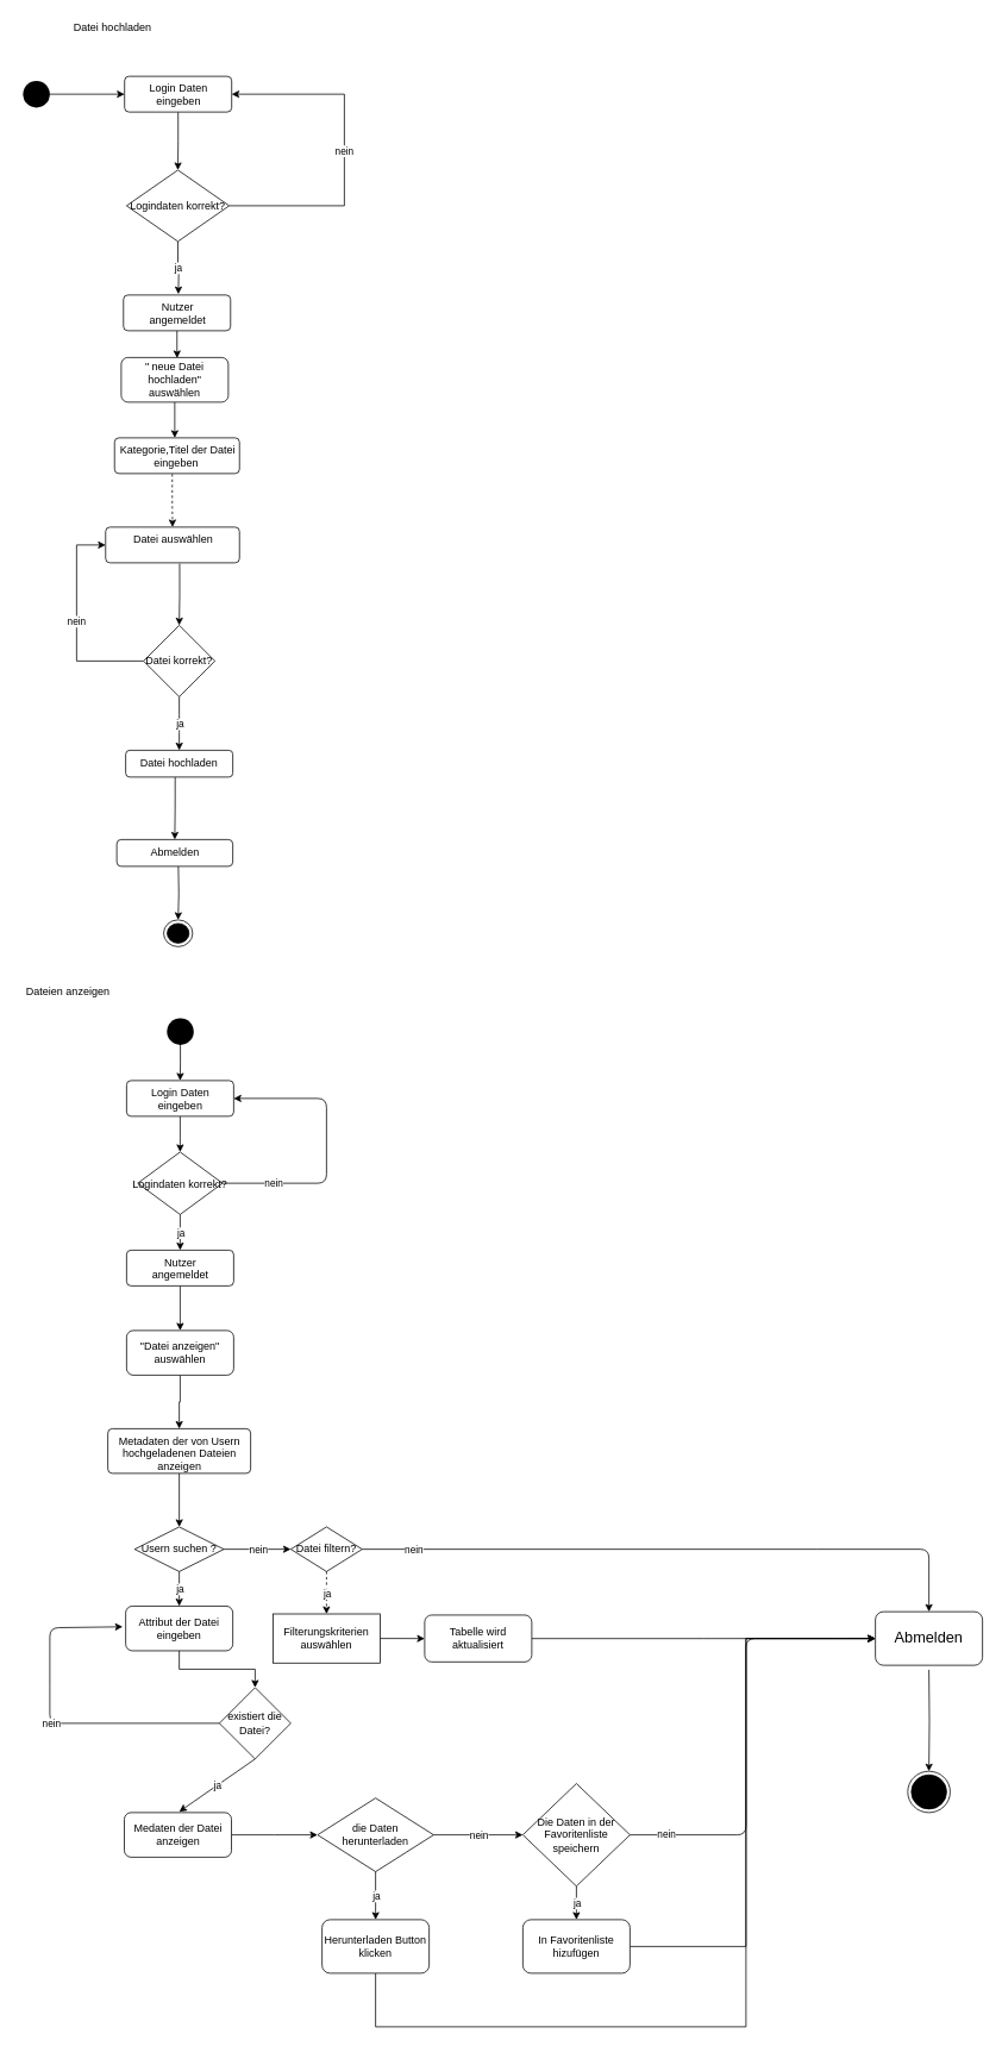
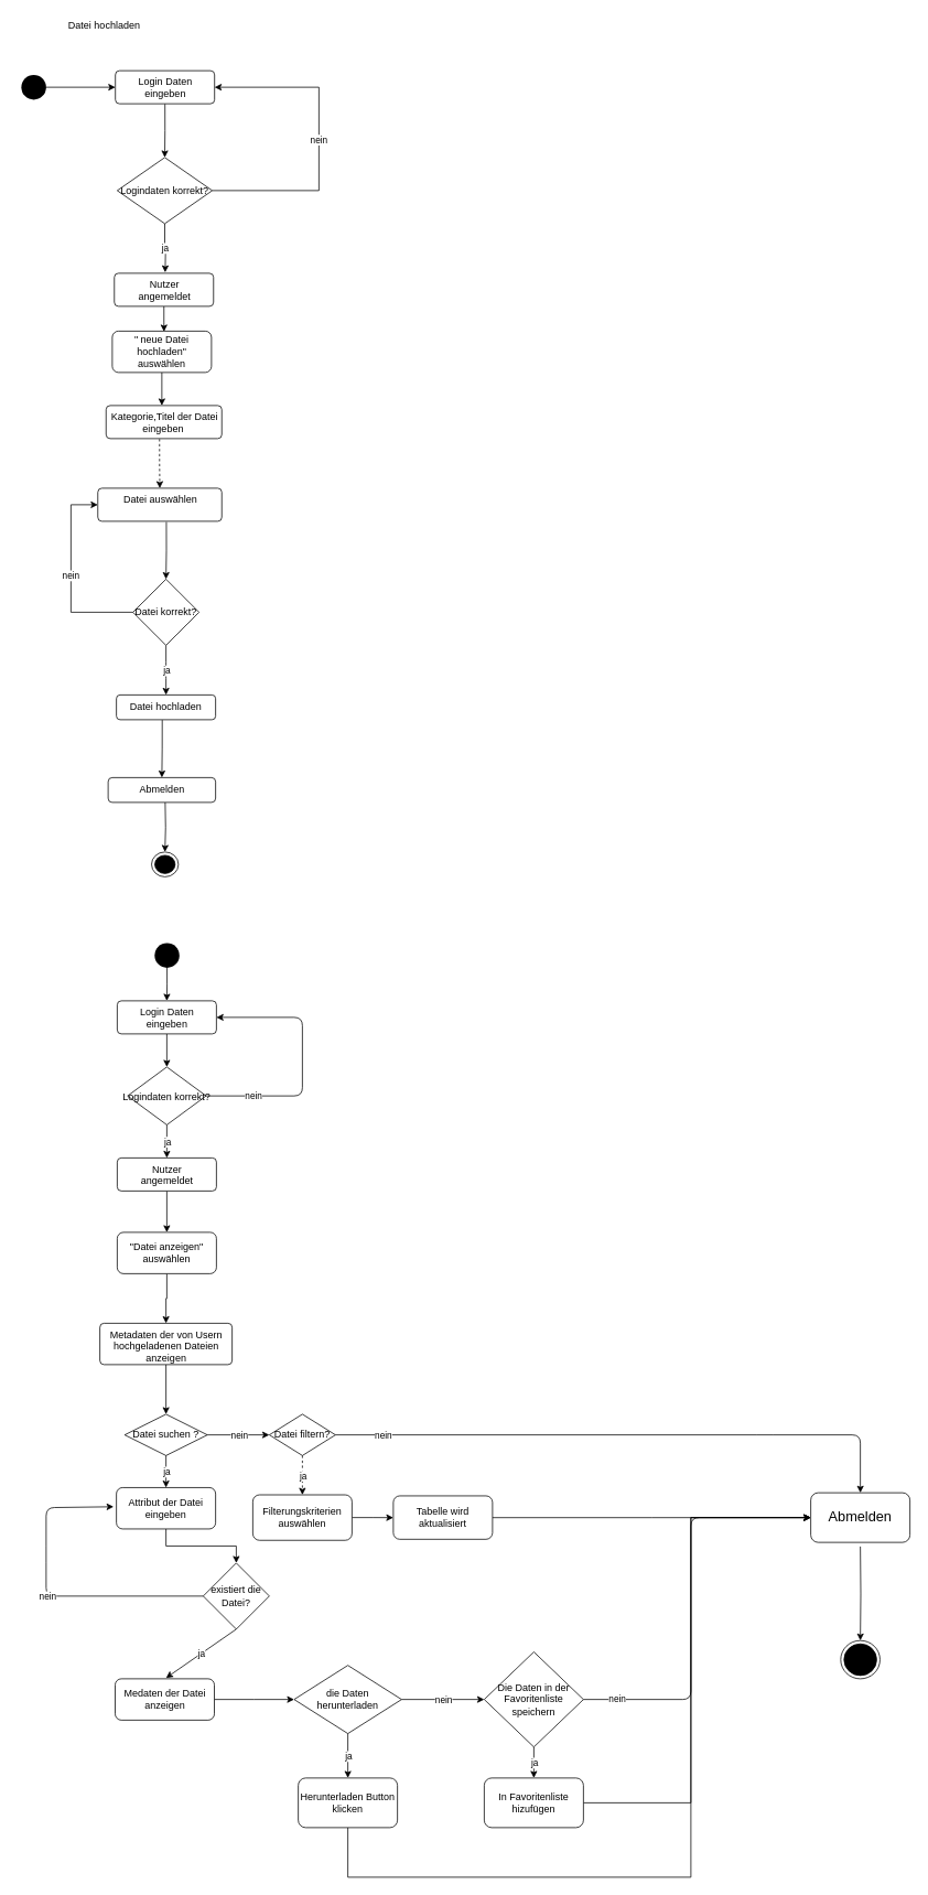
  <mxCell id="0" />
  <mxCell id="1" parent="0" />
  <mxCell id="2" value="" style="edgeStyle=orthogonalEdgeStyle;rounded=0;orthogonalLoop=1;jettySize=auto;html=1;" parent="1" source="3" target="5" edge="1"><mxGeometry relative="1" as="geometry" /></mxCell>
  <mxCell id="3" value="" style="ellipse;fillColor=#000000;strokeColor=none;" parent="1" vertex="1"><mxGeometry x="25" y="90" width="30" height="30" as="geometry" /></mxCell>
  <mxCell id="4" value="" style="edgeStyle=orthogonalEdgeStyle;rounded=0;orthogonalLoop=1;jettySize=auto;html=1;entryX=0.5;entryY=0;entryDx=0;entryDy=0;exitX=0.5;exitY=1;exitDx=0;exitDy=0;" parent="1" source="5" target="8" edge="1"><mxGeometry relative="1" as="geometry"><mxPoint x="245" y="160" as="targetPoint" /></mxGeometry></mxCell>
  <mxCell id="5" value="Login Daten &lt;br&gt;eingeben" style="html=1;align=center;verticalAlign=top;rounded=1;absoluteArcSize=1;arcSize=10;dashed=0;" parent="1" vertex="1"><mxGeometry x="138.75" y="85" width="120" height="40" as="geometry" /></mxCell>
  <mxCell id="6" value="ja" style="edgeStyle=orthogonalEdgeStyle;rounded=0;orthogonalLoop=1;jettySize=auto;html=1;" parent="1" source="8" edge="1"><mxGeometry relative="1" as="geometry"><mxPoint x="199" y="329" as="targetPoint" /></mxGeometry></mxCell>
  <mxCell id="7" value="nein" style="edgeStyle=orthogonalEdgeStyle;rounded=0;orthogonalLoop=1;jettySize=auto;html=1;entryX=1;entryY=0.5;entryDx=0;entryDy=0;exitX=1;exitY=0.5;exitDx=0;exitDy=0;" parent="1" source="8" target="5" edge="1"><mxGeometry relative="1" as="geometry"><mxPoint x="385" y="100" as="targetPoint" /><Array as="points"><mxPoint x="385" y="230" /><mxPoint x="385" y="105" /></Array></mxGeometry></mxCell>
  <mxCell id="8" value="Logindaten korrekt?" style="rhombus;" parent="1" vertex="1"><mxGeometry x="141" y="190" width="115" height="80" as="geometry" /></mxCell>
  <mxCell id="9" value="" style="edgeStyle=orthogonalEdgeStyle;rounded=0;orthogonalLoop=1;jettySize=auto;html=1;entryX=0.522;entryY=0.013;entryDx=0;entryDy=0;entryPerimeter=0;" parent="1" source="10" target="30" edge="1"><mxGeometry relative="1" as="geometry" /></mxCell>
  <mxCell id="10" value="Nutzer &lt;br&gt;angemeldet" style="html=1;align=center;verticalAlign=top;rounded=1;absoluteArcSize=1;arcSize=10;dashed=0;" parent="1" vertex="1"><mxGeometry x="137.5" y="330" width="120" height="40" as="geometry" /></mxCell>
  <mxCell id="11" value="" style="edgeStyle=orthogonalEdgeStyle;rounded=0;orthogonalLoop=1;jettySize=auto;html=1;entryX=0.5;entryY=0;entryDx=0;entryDy=0;exitX=0.462;exitY=1.012;exitDx=0;exitDy=0;exitPerimeter=0;dashed=1;" parent="1" source="12" target="14" edge="1"><mxGeometry relative="1" as="geometry"><mxPoint x="205" y="690" as="targetPoint" /></mxGeometry></mxCell>
  <mxCell id="12" value="Kategorie,Titel der Datei&lt;br&gt;eingeben&amp;nbsp;" style="html=1;align=center;verticalAlign=top;rounded=1;absoluteArcSize=1;arcSize=10;dashed=0;" parent="1" vertex="1"><mxGeometry x="127.5" y="490" width="140" height="40" as="geometry" /></mxCell>
  <mxCell id="13" value="" style="edgeStyle=orthogonalEdgeStyle;rounded=0;orthogonalLoop=1;jettySize=auto;html=1;exitX=0.553;exitY=1.022;exitDx=0;exitDy=0;exitPerimeter=0;" parent="1" source="14" target="16" edge="1"><mxGeometry relative="1" as="geometry" /></mxCell>
  <mxCell id="14" value="Datei auswählen" style="html=1;align=center;verticalAlign=top;rounded=1;absoluteArcSize=1;arcSize=10;dashed=0;" parent="1" vertex="1"><mxGeometry x="117.5" y="590" width="150" height="40" as="geometry" /></mxCell>
  <mxCell id="15" value="nein" style="edgeStyle=orthogonalEdgeStyle;rounded=0;orthogonalLoop=1;jettySize=auto;html=1;exitX=0;exitY=0.5;exitDx=0;exitDy=0;entryX=0;entryY=0.5;entryDx=0;entryDy=0;" parent="1" source="16" target="14" edge="1"><mxGeometry relative="1" as="geometry"><Array as="points"><mxPoint x="85" y="740" /><mxPoint x="85" y="610" /></Array></mxGeometry></mxCell>
  <mxCell id="16" value="Datei korrekt?" style="rhombus;whiteSpace=wrap;html=1;" parent="1" vertex="1"><mxGeometry x="160" y="700" width="80" height="80" as="geometry" /></mxCell>
  <mxCell id="17" value="" style="edgeStyle=orthogonalEdgeStyle;rounded=0;orthogonalLoop=1;jettySize=auto;html=1;exitX=0.462;exitY=1.011;exitDx=0;exitDy=0;exitPerimeter=0;" parent="1" source="18" target="20" edge="1"><mxGeometry relative="1" as="geometry" /></mxCell>
  <mxCell id="18" value="Datei hochladen" style="rounded=1;whiteSpace=wrap;html=1;" parent="1" vertex="1"><mxGeometry x="140" y="840" width="120" height="30" as="geometry" /></mxCell>
  <mxCell id="19" value="" style="edgeStyle=orthogonalEdgeStyle;rounded=0;orthogonalLoop=1;jettySize=auto;html=1;" parent="1" target="21" edge="1"><mxGeometry relative="1" as="geometry"><mxPoint x="199" y="970" as="sourcePoint" /></mxGeometry></mxCell>
  <mxCell id="20" value="Abmelden" style="html=1;align=center;verticalAlign=top;rounded=1;absoluteArcSize=1;arcSize=10;dashed=0;" parent="1" vertex="1"><mxGeometry x="130" y="940" width="130" height="30" as="geometry" /></mxCell>
  <mxCell id="21" value="" style="ellipse;html=1;shape=endState;fillColor=#000000;strokeColor=#000000;" parent="1" vertex="1"><mxGeometry x="182.5" y="1030" width="32.5" height="30" as="geometry" /></mxCell>
  <mxCell id="22" value="" style="endArrow=classic;html=1;exitX=0.5;exitY=1;exitDx=0;exitDy=0;entryX=0.5;entryY=0;entryDx=0;entryDy=0;" parent="1" source="16" target="18" edge="1"><mxGeometry relative="1" as="geometry"><mxPoint x="295" y="920" as="sourcePoint" /><mxPoint x="395" y="920" as="targetPoint" /><Array as="points"><mxPoint x="200" y="810" /></Array></mxGeometry></mxCell>
  <mxCell id="23" value="ja" style="edgeLabel;resizable=0;html=1;align=center;verticalAlign=middle;" parent="22" connectable="0" vertex="1"><mxGeometry relative="1" as="geometry" /></mxCell>
  <mxCell id="24" value="" style="edgeStyle=orthogonalEdgeStyle;rounded=0;orthogonalLoop=1;jettySize=auto;html=1;" parent="1" source="25" target="27" edge="1"><mxGeometry relative="1" as="geometry" /></mxCell>
  <mxCell id="25" value="" style="ellipse;fillColor=#000000;strokeColor=none;" parent="1" vertex="1"><mxGeometry x="186.25" y="1140" width="30" height="30" as="geometry" /></mxCell>
  <mxCell id="26" value="" style="edgeStyle=orthogonalEdgeStyle;rounded=0;orthogonalLoop=1;jettySize=auto;html=1;" parent="1" source="27" target="28" edge="1"><mxGeometry relative="1" as="geometry" /></mxCell>
  <mxCell id="27" value="Login Daten &lt;br&gt;eingeben" style="html=1;align=center;verticalAlign=top;rounded=1;absoluteArcSize=1;arcSize=10;dashed=0;" parent="1" vertex="1"><mxGeometry x="141" y="1210" width="120" height="40" as="geometry" /></mxCell>
  <mxCell id="28" value="Logindaten korrekt?" style="rhombus;" parent="1" vertex="1"><mxGeometry x="153.5" y="1290" width="95" height="70" as="geometry" /></mxCell>
  <mxCell id="29" value="" style="edgeStyle=orthogonalEdgeStyle;rounded=0;orthogonalLoop=1;jettySize=auto;html=1;entryX=0.482;entryY=0;entryDx=0;entryDy=0;entryPerimeter=0;" parent="1" source="30" target="12" edge="1"><mxGeometry relative="1" as="geometry"><mxPoint x="198" y="490" as="targetPoint" /></mxGeometry></mxCell>
  <mxCell id="30" value="&quot; neue Datei hochladen&quot;&lt;br&gt;auswählen" style="rounded=1;whiteSpace=wrap;html=1;" parent="1" vertex="1"><mxGeometry x="135" y="400" width="120" height="50" as="geometry" /></mxCell>
  <mxCell id="31" value="" style="edgeStyle=orthogonalEdgeStyle;rounded=0;orthogonalLoop=1;jettySize=auto;html=1;" parent="1" source="32" target="34" edge="1"><mxGeometry relative="1" as="geometry" /></mxCell>
  <mxCell id="32" value="Nutzer &lt;br&gt;angemeldet" style="html=1;align=center;verticalAlign=top;rounded=1;absoluteArcSize=1;arcSize=10;dashed=0;" parent="1" vertex="1"><mxGeometry x="141" y="1400" width="120" height="40" as="geometry" /></mxCell>
  <mxCell id="33" value="" style="edgeStyle=orthogonalEdgeStyle;rounded=0;orthogonalLoop=1;jettySize=auto;html=1;" parent="1" source="34" target="36" edge="1"><mxGeometry relative="1" as="geometry" /></mxCell>
  <mxCell id="34" value="&quot;Datei anzeigen&quot;&lt;br&gt;auswählen" style="rounded=1;whiteSpace=wrap;html=1;" parent="1" vertex="1"><mxGeometry x="141" y="1490" width="120" height="50" as="geometry" /></mxCell>
  <mxCell id="35" value="" style="edgeStyle=orthogonalEdgeStyle;rounded=0;orthogonalLoop=1;jettySize=auto;html=1;" parent="1" source="36" target="41" edge="1"><mxGeometry relative="1" as="geometry" /></mxCell>
  <mxCell id="36" value="Metadaten der von Usern&lt;br&gt;hochgeladenen Dateien&lt;br&gt;anzeigen" style="html=1;align=center;verticalAlign=top;rounded=1;absoluteArcSize=1;arcSize=10;dashed=0;" parent="1" vertex="1"><mxGeometry x="120" y="1600" width="160" height="50" as="geometry" /></mxCell>
  <mxCell id="37" value="" style="endArrow=classic;html=1;exitX=0.5;exitY=1;exitDx=0;exitDy=0;entryX=0.5;entryY=0;entryDx=0;entryDy=0;" parent="1" source="28" target="32" edge="1"><mxGeometry relative="1" as="geometry"><mxPoint x="315" y="1450" as="sourcePoint" /><mxPoint x="475" y="1450" as="targetPoint" /></mxGeometry></mxCell>
  <mxCell id="38" value="ja" style="edgeLabel;resizable=0;html=1;align=center;verticalAlign=middle;" parent="37" connectable="0" vertex="1"><mxGeometry relative="1" as="geometry" /></mxCell>
  <mxCell id="39" value="" style="endArrow=classic;html=1;entryX=1;entryY=0.5;entryDx=0;entryDy=0;exitX=1;exitY=0.5;exitDx=0;exitDy=0;" parent="1" target="27" edge="1" source="28"><mxGeometry relative="1" as="geometry"><mxPoint x="265" y="1410" as="sourcePoint" /><mxPoint x="375" y="1230" as="targetPoint" /><Array as="points"><mxPoint x="365" y="1325" /><mxPoint x="365" y="1230" /></Array></mxGeometry></mxCell>
  <mxCell id="40" value="nein" style="edgeLabel;resizable=0;html=1;align=center;verticalAlign=middle;" parent="39" connectable="0" vertex="1"><mxGeometry relative="1" as="geometry"><mxPoint x="-60" y="41.12" as="offset" /></mxGeometry></mxCell>
- <mxCell id="41" value="Usern suchen ?" style="rhombus;whiteSpace=wrap;html=1;" parent="1" vertex="1"><mxGeometry x="150" y="1710" width="100" height="50" as="geometry" /></mxCell>
+ <mxCell id="41" value="Datei suchen ?" style="rhombus;whiteSpace=wrap;html=1;" parent="1" vertex="1"><mxGeometry x="150" y="1710" width="100" height="50" as="geometry" /></mxCell>
  <mxCell id="42" value="" style="edgeStyle=orthogonalEdgeStyle;rounded=0;orthogonalLoop=1;jettySize=auto;html=1;" parent="1" source="43" target="44" edge="1"><mxGeometry relative="1" as="geometry" /></mxCell>
  <mxCell id="43" value="Attribut der Datei eingeben" style="rounded=1;whiteSpace=wrap;html=1;" parent="1" vertex="1"><mxGeometry x="140" y="1798.75" width="120" height="50" as="geometry" /></mxCell>
  <mxCell id="44" value="existiert die Datei?" style="rhombus;whiteSpace=wrap;html=1;" parent="1" vertex="1"><mxGeometry x="245" y="1890" width="80" height="80" as="geometry" /></mxCell>
  <mxCell id="45" value="" style="endArrow=classic;html=1;exitX=0.5;exitY=1;exitDx=0;exitDy=0;entryX=0.5;entryY=0;entryDx=0;entryDy=0;" parent="1" source="41" target="43" edge="1"><mxGeometry relative="1" as="geometry"><mxPoint x="315" y="1840" as="sourcePoint" /><mxPoint x="206" y="1798" as="targetPoint" /></mxGeometry></mxCell>
  <mxCell id="46" value="ja" style="edgeLabel;resizable=0;html=1;align=center;verticalAlign=middle;" parent="45" connectable="0" vertex="1"><mxGeometry relative="1" as="geometry" /></mxCell>
  <mxCell id="47" value="" style="endArrow=classic;html=1;exitX=0.5;exitY=1;exitDx=0;exitDy=0;" parent="1" source="44" edge="1"><mxGeometry relative="1" as="geometry"><mxPoint x="315" y="2040" as="sourcePoint" /><mxPoint x="200" y="2029" as="targetPoint" /><Array as="points" /></mxGeometry></mxCell>
  <mxCell id="48" value="ja" style="edgeLabel;resizable=0;html=1;align=center;verticalAlign=middle;" parent="47" connectable="0" vertex="1"><mxGeometry relative="1" as="geometry" /></mxCell>
  <mxCell id="49" style="edgeStyle=orthogonalEdgeStyle;rounded=0;orthogonalLoop=1;jettySize=auto;html=1;" parent="1" source="50" edge="1"><mxGeometry relative="1" as="geometry"><mxPoint x="355" y="2055" as="targetPoint" /></mxGeometry></mxCell>
  <mxCell id="50" value="Medaten der Datei anzeigen" style="rounded=1;whiteSpace=wrap;html=1;" parent="1" vertex="1"><mxGeometry x="138.5" y="2030" width="120" height="50" as="geometry" /></mxCell>
  <mxCell id="51" value="" style="endArrow=classic;html=1;exitX=0;exitY=0.5;exitDx=0;exitDy=0;entryX=-0.028;entryY=0.463;entryDx=0;entryDy=0;entryPerimeter=0;" parent="1" source="44" target="43" edge="1"><mxGeometry relative="1" as="geometry"><mxPoint x="345" y="2030" as="sourcePoint" /><mxPoint x="255" y="1820" as="targetPoint" /><Array as="points"><mxPoint x="55" y="1930" /><mxPoint x="55" y="1880" /><mxPoint x="55" y="1823" /></Array></mxGeometry></mxCell>
  <mxCell id="52" value="nein" style="edgeLabel;resizable=0;html=1;align=center;verticalAlign=middle;" parent="51" connectable="0" vertex="1"><mxGeometry relative="1" as="geometry" /></mxCell>
  <mxCell id="53" value="" style="endArrow=classic;html=1;exitX=1;exitY=0.5;exitDx=0;exitDy=0;entryX=0;entryY=0.5;entryDx=0;entryDy=0;" parent="1" source="41" target="55" edge="1"><mxGeometry relative="1" as="geometry"><mxPoint x="345" y="1730" as="sourcePoint" /><mxPoint x="305" y="1735" as="targetPoint" /></mxGeometry></mxCell>
  <mxCell id="54" value="nein" style="edgeLabel;resizable=0;html=1;align=center;verticalAlign=middle;" parent="53" connectable="0" vertex="1"><mxGeometry relative="1" as="geometry" /></mxCell>
  <mxCell id="55" value="Datei filtern?" style="rhombus;whiteSpace=wrap;html=1;" parent="1" vertex="1"><mxGeometry x="325" y="1710" width="80" height="50" as="geometry" /></mxCell>
  <mxCell id="56" value="" style="edgeStyle=orthogonalEdgeStyle;rounded=0;orthogonalLoop=1;jettySize=auto;html=1;" parent="1" source="57" target="61" edge="1"><mxGeometry relative="1" as="geometry" /></mxCell>
- <mxCell id="57" value="Filterungskriterien auswählen" style="whiteSpace=wrap;html=1;rounded=0;" parent="1" vertex="1"><mxGeometry x="305" y="1807.5" width="120" height="55" as="geometry" /></mxCell>
+ <mxCell id="57" value="Filterungskriterien auswählen" style="rounded=1;whiteSpace=wrap;html=1;" parent="1" vertex="1"><mxGeometry x="305" y="1807.5" width="120" height="55" as="geometry" /></mxCell>
  <mxCell id="58" value="j" style="endArrow=classic;html=1;exitX=0.5;exitY=1;exitDx=0;exitDy=0;entryX=0.5;entryY=0;entryDx=0;entryDy=0;dashed=1;" parent="1" source="55" target="57" edge="1"><mxGeometry relative="1" as="geometry"><mxPoint x="345" y="1820" as="sourcePoint" /><mxPoint x="445" y="1820" as="targetPoint" /></mxGeometry></mxCell>
  <mxCell id="59" value="ja" style="edgeLabel;resizable=0;html=1;align=center;verticalAlign=middle;" parent="58" connectable="0" vertex="1"><mxGeometry relative="1" as="geometry" /></mxCell>
  <mxCell id="60" value="" style="edgeStyle=orthogonalEdgeStyle;rounded=0;orthogonalLoop=1;jettySize=auto;html=1;" parent="1" source="61" target="82" edge="1"><mxGeometry relative="1" as="geometry"><mxPoint x="945" y="1835" as="targetPoint" /></mxGeometry></mxCell>
  <mxCell id="61" value="Tabelle wird aktualisiert" style="rounded=1;whiteSpace=wrap;html=1;" parent="1" vertex="1"><mxGeometry x="475" y="1808.75" width="120" height="52.5" as="geometry" /></mxCell>
  <mxCell id="62" value="" style="edgeStyle=orthogonalEdgeStyle;rounded=0;orthogonalLoop=1;jettySize=auto;html=1;" parent="1" target="63" edge="1"><mxGeometry relative="1" as="geometry"><mxPoint x="1040" y="1870" as="sourcePoint" /></mxGeometry></mxCell>
  <mxCell id="63" value="" style="ellipse;html=1;shape=endState;fillColor=#000000;strokeColor=#000000;" parent="1" vertex="1"><mxGeometry x="1016.25" y="1983.75" width="47.5" height="46.25" as="geometry" /></mxCell>
  <mxCell id="64" value="" style="endArrow=classic;html=1;exitX=1;exitY=0.5;exitDx=0;exitDy=0;entryX=0.5;entryY=0;entryDx=0;entryDy=0;" parent="1" source="55" target="82" edge="1"><mxGeometry relative="1" as="geometry"><mxPoint x="345" y="1820" as="sourcePoint" /><mxPoint x="1035" y="1801" as="targetPoint" /><Array as="points"><mxPoint x="925" y="1735" /><mxPoint x="1040" y="1735" /></Array></mxGeometry></mxCell>
  <mxCell id="65" value="nein" style="edgeLabel;resizable=0;html=1;align=center;verticalAlign=middle;" parent="64" connectable="0" vertex="1"><mxGeometry relative="1" as="geometry"><mxPoint x="-295.83" as="offset" /></mxGeometry></mxCell>
  <mxCell id="66" value="Datei hochladen" style="text;html=1;align=center;verticalAlign=middle;resizable=0;points=[];autosize=1;" parent="1" vertex="1"><mxGeometry x="75" y="20" width="100" height="20" as="geometry" /></mxCell>
- <mxCell id="67" value="Dateien anzeigen" style="text;html=1;align=center;verticalAlign=middle;resizable=0;points=[];autosize=1;" parent="1" vertex="1"><mxGeometry x="20" y="1100" width="110" height="20" as="geometry" /></mxCell>
  <mxCell id="68" value="die Daten herunterladen" style="rhombus;whiteSpace=wrap;html=1;" parent="1" vertex="1"><mxGeometry x="355" y="2013.75" width="130" height="82.5" as="geometry" /></mxCell>
  <mxCell id="69" value="" style="endArrow=classic;html=1;exitX=0.5;exitY=1;exitDx=0;exitDy=0;" parent="1" source="68" edge="1"><mxGeometry relative="1" as="geometry"><mxPoint x="235" y="2200" as="sourcePoint" /><mxPoint x="420" y="2150" as="targetPoint" /><Array as="points" /></mxGeometry></mxCell>
  <mxCell id="70" value="ja" style="edgeLabel;resizable=0;html=1;align=center;verticalAlign=middle;" parent="69" connectable="0" vertex="1"><mxGeometry relative="1" as="geometry" /></mxCell>
  <mxCell id="71" style="edgeStyle=orthogonalEdgeStyle;rounded=0;orthogonalLoop=1;jettySize=auto;html=1;entryX=0;entryY=0.5;entryDx=0;entryDy=0;" parent="1" source="72" target="82" edge="1"><mxGeometry relative="1" as="geometry"><mxPoint x="945" y="1835" as="targetPoint" /><Array as="points"><mxPoint x="420" y="2270" /><mxPoint x="835" y="2270" /><mxPoint x="835" y="1835" /></Array></mxGeometry></mxCell>
  <mxCell id="72" value="Herunterladen Button klicken" style="rounded=1;whiteSpace=wrap;html=1;" parent="1" vertex="1"><mxGeometry x="360" y="2150" width="120" height="60" as="geometry" /></mxCell>
  <mxCell id="73" value="" style="endArrow=classic;html=1;exitX=1;exitY=0.5;exitDx=0;exitDy=0;" parent="1" source="68" edge="1"><mxGeometry relative="1" as="geometry"><mxPoint x="485" y="1970" as="sourcePoint" /><mxPoint x="585" y="2055" as="targetPoint" /></mxGeometry></mxCell>
  <mxCell id="74" value="nein" style="edgeLabel;resizable=0;html=1;align=center;verticalAlign=middle;" parent="73" connectable="0" vertex="1"><mxGeometry relative="1" as="geometry" /></mxCell>
  <mxCell id="75" value="Die Daten in der Favoritenliste speichern" style="rhombus;whiteSpace=wrap;html=1;" parent="1" vertex="1"><mxGeometry x="585" y="1997.5" width="120" height="115" as="geometry" /></mxCell>
  <mxCell id="76" value="" style="endArrow=classic;html=1;exitX=0.5;exitY=1;exitDx=0;exitDy=0;entryX=0.5;entryY=0;entryDx=0;entryDy=0;" parent="1" source="75" target="79" edge="1"><mxGeometry relative="1" as="geometry"><mxPoint x="485" y="2190" as="sourcePoint" /><mxPoint x="645" y="2140" as="targetPoint" /></mxGeometry></mxCell>
  <mxCell id="77" value="ja" style="edgeLabel;resizable=0;html=1;align=center;verticalAlign=middle;" parent="76" connectable="0" vertex="1"><mxGeometry relative="1" as="geometry" /></mxCell>
  <mxCell id="78" style="edgeStyle=orthogonalEdgeStyle;rounded=0;orthogonalLoop=1;jettySize=auto;html=1;entryX=0;entryY=0.5;entryDx=0;entryDy=0;" parent="1" source="79" target="82" edge="1"><mxGeometry relative="1" as="geometry"><mxPoint x="945" y="1835" as="targetPoint" /><Array as="points"><mxPoint x="835" y="2180" /><mxPoint x="835" y="1835" /></Array></mxGeometry></mxCell>
  <mxCell id="79" value="In Favoritenliste hizufügen" style="rounded=1;whiteSpace=wrap;html=1;" parent="1" vertex="1"><mxGeometry x="585" y="2150" width="120" height="60" as="geometry" /></mxCell>
  <mxCell id="80" value="" style="endArrow=classic;html=1;exitX=1;exitY=0.5;exitDx=0;exitDy=0;entryX=0;entryY=0.5;entryDx=0;entryDy=0;" parent="1" source="75" target="82" edge="1"><mxGeometry relative="1" as="geometry"><mxPoint x="615" y="2280" as="sourcePoint" /><mxPoint x="945" y="1835" as="targetPoint" /><Array as="points"><mxPoint x="835" y="2055" /><mxPoint x="835" y="1835" /></Array></mxGeometry></mxCell>
  <mxCell id="81" value="nein" style="edgeLabel;resizable=0;html=1;align=center;verticalAlign=middle;" parent="80" connectable="0" vertex="1"><mxGeometry relative="1" as="geometry"><mxPoint x="-90" y="117.62" as="offset" /></mxGeometry></mxCell>
  <mxCell id="82" value="&lt;font style=&quot;font-size: 17px&quot;&gt;Abmelden&lt;/font&gt;" style="rounded=1;whiteSpace=wrap;html=1;" parent="1" vertex="1"><mxGeometry x="980" y="1805" width="120" height="60" as="geometry" /></mxCell>
